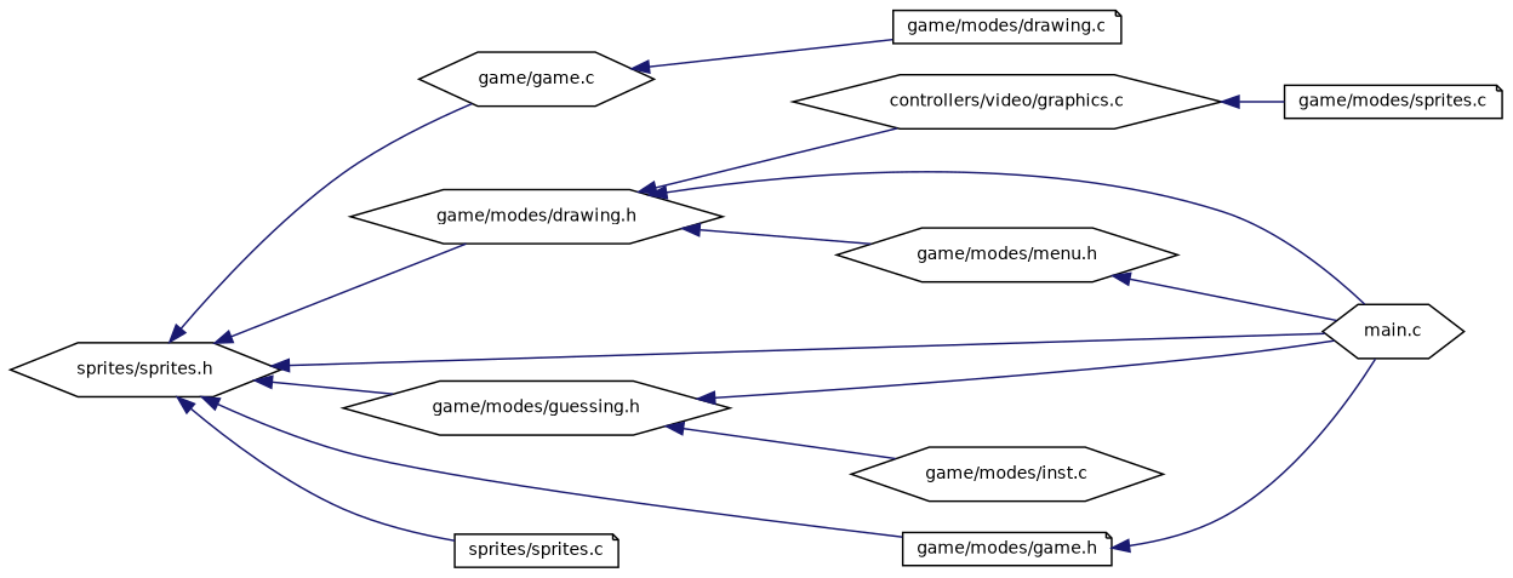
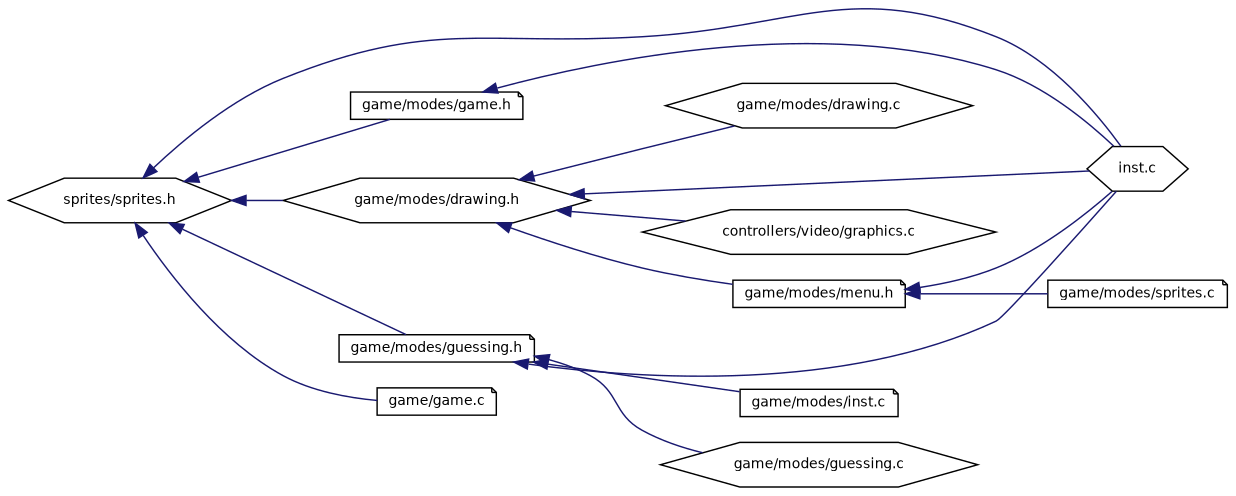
  digraph {
    rankdir=LR
    node [color=black fillcolor=white fontname=Helvetica fontsize=10 shape=hexagon style=filled]
    edge [color=midnightblue dir=back fontname=Helvetica fontsize=10 labelfontname=Helvetica labelfontsize=10 style=solid]
-   n1 [height=0.2 label="main.c" width=0.4]
+   n1 [height=0.2 label="inst.c" width=0.4]
    n2 [height=0.2 label="sprites/sprites.h" width=0.4]
-   n3 [height=0.2 label="game/game.c" width=0.4]
+   n3 [height=0.2 label="game/game.c" shape=note width=0.4]
    n4 [height=0.2 label="game/modes/drawing.h" width=0.4]
-   n5 [height=0.2 label="game/modes/guessing.h" width=0.4]
+   n5 [height=0.2 label="game/modes/guessing.h" shape=note width=0.4]
    n6 [height=0.2 label="game/modes/game.h" shape=note width=0.4]
-   n7 [height=0.2 label="sprites/sprites.c" shape=note width=0.4]
    n8 [height=0.2 label="controllers/video/graphics.c" width=0.4]
-   n9 [height=0.2 label="game/modes/drawing.c" shape=note width=0.4]
-   n10 [height=0.2 label="game/modes/menu.h" width=0.4]
-   n12 [height=0.2 label="game/modes/inst.c" width=0.4]
+   n9 [height=0.2 label="game/modes/drawing.c" width=0.4]
+   n10 [height=0.2 label="game/modes/menu.h" shape=note width=0.4]
+   n11 [height=0.2 label="game/modes/guessing.c" width=0.4]
+   n12 [height=0.2 label="game/modes/inst.c" shape=note width=0.4]
    n13 [height=0.2 label="game/modes/sprites.c" shape=note width=0.4]
    n2 -> n1
    n2 -> n3
    n2 -> n4
    n2 -> n5
    n2 -> n6
-   n2 -> n7
    n4 -> n1
    n4 -> n8
-   n3 -> n9
+   n4 -> n9
    n4 -> n10
    n5 -> n1
+   n5 -> n11
    n5 -> n12
    n6 -> n1
    n10 -> n1
-   n8 -> n13
+   n10 -> n13
  }
